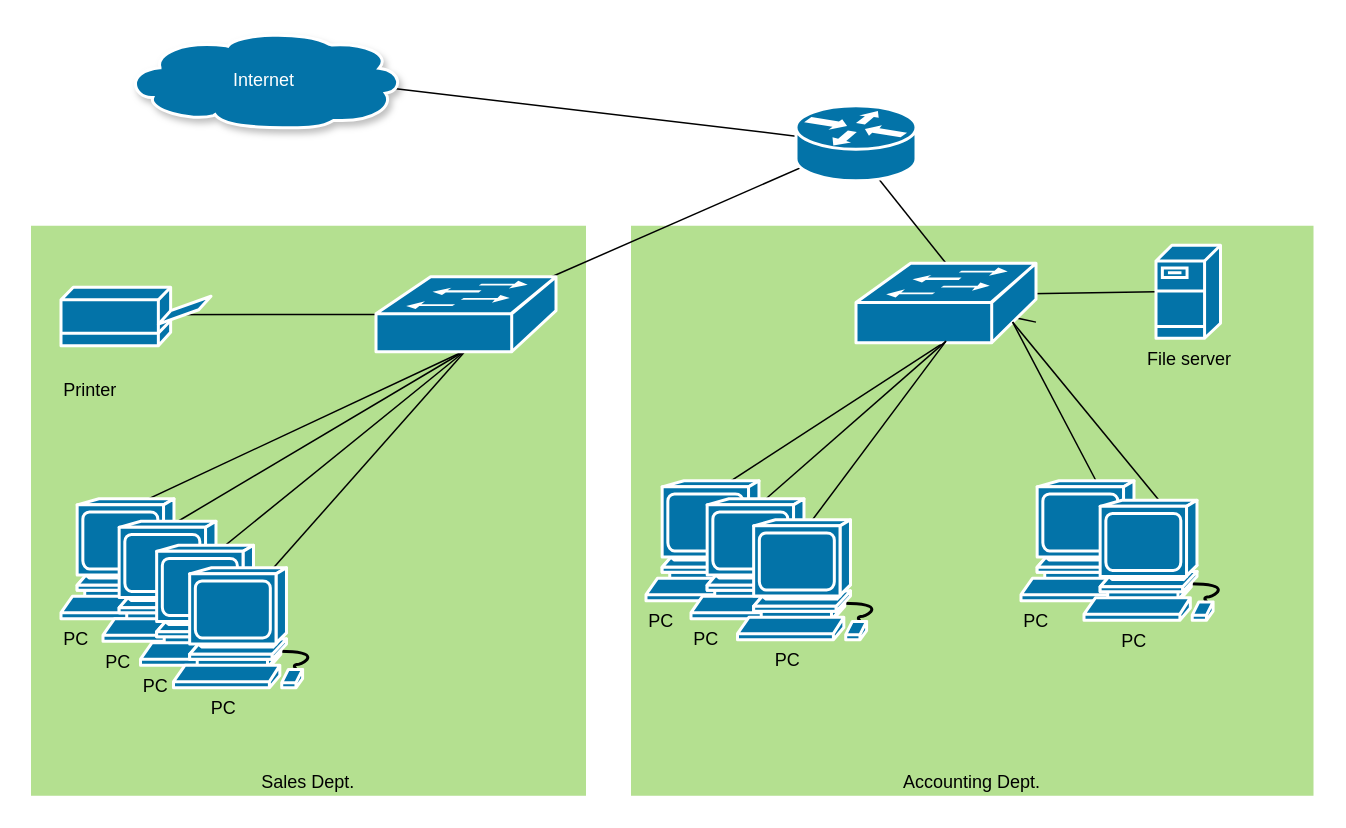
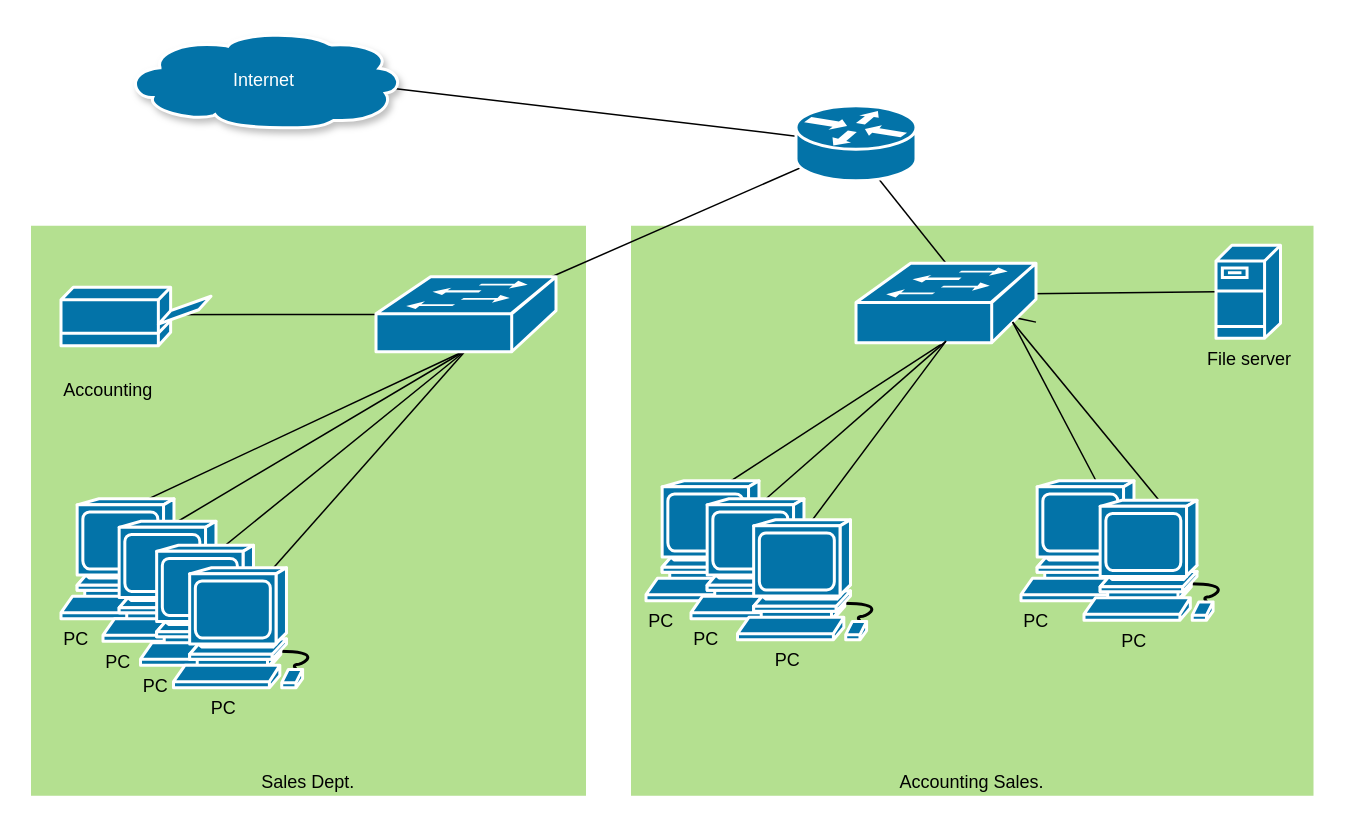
  <mxCell id="0" />
  <mxCell id="1" parent="0" />
- <mxCell id="2" value="Accounting Dept." style="whiteSpace=wrap;html=1;shadow=0;strokeColor=none;fillColor=#B4E090;imageAspect=0;verticalAlign=bottom;" parent="1" vertex="1"><mxGeometry x="420" y="150" width="455" height="380" as="geometry" /></mxCell>
+ <mxCell id="2" value="Accounting Sales." style="whiteSpace=wrap;html=1;shadow=0;strokeColor=none;fillColor=#B4E090;imageAspect=0;verticalAlign=bottom;" parent="1" vertex="1"><mxGeometry x="420" y="150" width="455" height="380" as="geometry" /></mxCell>
  <mxCell id="3" value="Sales Dept." style="whiteSpace=wrap;html=1;shadow=0;fillColor=#b4e090;strokeColor=none;align=center;verticalAlign=bottom;" parent="1" vertex="1"><mxGeometry x="20" y="150" width="370" height="380" as="geometry" /></mxCell>
  <mxCell id="4" value="" style="endArrow=none;html=1;exitX=0.914;exitY=0.574;exitDx=0;exitDy=0;exitPerimeter=0;" parent="1" source="5" target="9" edge="1"><mxGeometry width="50" height="50" relative="1" as="geometry"><mxPoint x="300.004" y="100.844" as="sourcePoint" /><mxPoint x="740" y="110" as="targetPoint" /><Array as="points" /></mxGeometry></mxCell>
  <mxCell id="5" value="Internet" style="shape=mxgraph.cisco.storage.cloud;html=1;pointerEvents=1;dashed=0;strokeColor=#ffffff;strokeWidth=2;verticalLabelPosition=middle;verticalAlign=middle;align=center;outlineConnect=0;labelPosition=center;fontColor=#FFFFFF;labelBorderColor=none;shadow=1;fillColor=#0373A8;" parent="1" vertex="1"><mxGeometry x="82" y="20" width="186" height="65" as="geometry" /></mxCell>
  <mxCell id="6" value="" style="endArrow=none;html=1;fontColor=#FFFFFF;entryX=0.455;entryY=0.535;entryDx=0;entryDy=0;entryPerimeter=0;" parent="1" target="9" edge="1" source="20"><mxGeometry width="50" height="50" relative="1" as="geometry"><mxPoint x="420" y="230" as="sourcePoint" /><mxPoint x="460" y="170" as="targetPoint" /></mxGeometry></mxCell>
  <mxCell id="7" value="" style="endArrow=none;html=1;strokeColor=#000000;fontColor=#FFFFFF;shadow=0;" parent="1" source="25" edge="1"><mxGeometry width="50" height="50" relative="1" as="geometry"><mxPoint x="560" y="190" as="sourcePoint" /><mxPoint x="670" y="210" as="targetPoint" /></mxGeometry></mxCell>
  <mxCell id="8" value="" style="endArrow=none;html=1;fontColor=#FFFFFF;shadow=0;entryX=0.5;entryY=0;entryDx=0;entryDy=0;entryPerimeter=0;exitX=0.407;exitY=0.41;exitDx=0;exitDy=0;exitPerimeter=0;" edge="1" parent="1" source="9" target="25"><mxGeometry width="50" height="50" relative="1" as="geometry"><mxPoint x="591.739" y="120" as="sourcePoint" /><mxPoint x="670" y="210" as="targetPoint" /></mxGeometry></mxCell>
  <mxCell id="9" value="" style="shape=mxgraph.cisco.routers.router;html=1;pointerEvents=1;strokeWidth=2;verticalLabelPosition=bottom;verticalAlign=top;align=center;outlineConnect=0;shadow=0;strokeColor=#FFFFFF;direction=east;fillColor=#0373A8;" parent="1" vertex="1"><mxGeometry x="530" y="70" width="80" height="50" as="geometry" /></mxCell>
  <mxCell id="10" value="" style="endArrow=none;html=1;exitX=0.3;exitY=0.472;exitDx=0;exitDy=0;exitPerimeter=0;" edge="1" parent="1" source="11" target="20"><mxGeometry width="50" height="50" relative="1" as="geometry"><mxPoint x="220" y="310" as="sourcePoint" /><mxPoint x="270" y="260" as="targetPoint" /></mxGeometry></mxCell>
- <mxCell id="11" value="Printer" style="shape=mxgraph.cisco.computers_and_peripherals.printer;html=1;pointerEvents=1;dashed=0;strokeColor=#ffffff;strokeWidth=2;verticalLabelPosition=bottom;verticalAlign=bottom;align=left;outlineConnect=0;shadow=0;fillColor=#0373A8;" parent="1" vertex="1"><mxGeometry x="40" y="191" width="100" height="39" as="geometry" /></mxCell>
+ <mxCell id="11" value="Accounting" style="shape=mxgraph.cisco.computers_and_peripherals.printer;html=1;pointerEvents=1;dashed=0;strokeColor=#ffffff;strokeWidth=2;verticalLabelPosition=bottom;verticalAlign=bottom;align=left;outlineConnect=0;shadow=0;fillColor=#0373A8;" parent="1" vertex="1"><mxGeometry x="40" y="191" width="100" height="39" as="geometry" /></mxCell>
  <mxCell id="12" value="" style="endArrow=none;html=1;entryX=0.2;entryY=0.225;entryDx=0;entryDy=0;entryPerimeter=0;exitX=0.5;exitY=0.98;exitDx=0;exitDy=0;exitPerimeter=0;" edge="1" parent="1" source="20" target="13"><mxGeometry width="50" height="50" relative="1" as="geometry"><mxPoint x="240" y="360" as="sourcePoint" /><mxPoint x="290" y="310" as="targetPoint" /></mxGeometry></mxCell>
  <mxCell id="13" value="PC" style="shape=mxgraph.cisco.computers_and_peripherals.workstation;html=1;pointerEvents=1;dashed=0;strokeColor=#ffffff;strokeWidth=2;verticalLabelPosition=bottom;verticalAlign=top;align=left;outlineConnect=0;shadow=0;fillColor=#0373A8;" parent="1" vertex="1"><mxGeometry x="40" y="332" width="100" height="80" as="geometry" /></mxCell>
  <mxCell id="14" value="" style="endArrow=none;html=1;entryX=0.5;entryY=0.98;entryDx=0;entryDy=0;entryPerimeter=0;exitX=0.5;exitY=0;exitDx=0;exitDy=0;exitPerimeter=0;" edge="1" parent="1" source="15" target="20"><mxGeometry width="50" height="50" relative="1" as="geometry"><mxPoint x="120" y="340" as="sourcePoint" /><mxPoint x="170" y="290" as="targetPoint" /></mxGeometry></mxCell>
  <mxCell id="15" value="PC" style="shape=mxgraph.cisco.computers_and_peripherals.workstation;html=1;pointerEvents=1;dashed=0;strokeColor=#ffffff;strokeWidth=2;verticalLabelPosition=bottom;verticalAlign=top;align=left;outlineConnect=0;shadow=0;fillColor=#0373A8;" vertex="1" parent="1"><mxGeometry x="68" y="347" width="100" height="80" as="geometry" /></mxCell>
  <mxCell id="16" value="" style="endArrow=none;html=1;entryX=0.5;entryY=0.98;entryDx=0;entryDy=0;entryPerimeter=0;exitX=0.456;exitY=0.111;exitDx=0;exitDy=0;exitPerimeter=0;" edge="1" parent="1" source="17" target="20"><mxGeometry width="50" height="50" relative="1" as="geometry"><mxPoint x="190" y="380" as="sourcePoint" /><mxPoint x="240" y="330" as="targetPoint" /></mxGeometry></mxCell>
  <mxCell id="17" value="PC" style="shape=mxgraph.cisco.computers_and_peripherals.workstation;html=1;pointerEvents=1;dashed=0;strokeColor=#ffffff;strokeWidth=2;verticalLabelPosition=bottom;verticalAlign=top;align=left;outlineConnect=0;shadow=0;fillColor=#0373A8;" vertex="1" parent="1"><mxGeometry x="93" y="363" width="100" height="80" as="geometry" /></mxCell>
  <mxCell id="18" value="" style="endArrow=none;html=1;entryX=0.5;entryY=0.98;entryDx=0;entryDy=0;entryPerimeter=0;exitX=0.571;exitY=0.136;exitDx=0;exitDy=0;exitPerimeter=0;" edge="1" parent="1" source="19" target="20"><mxGeometry width="50" height="50" relative="1" as="geometry"><mxPoint x="230" y="360" as="sourcePoint" /><mxPoint x="280" y="310" as="targetPoint" /></mxGeometry></mxCell>
  <mxCell id="19" value="&amp;nbsp; &amp;nbsp; &amp;nbsp; &amp;nbsp;PC" style="shape=mxgraph.cisco.computers_and_peripherals.workstation;html=1;pointerEvents=1;dashed=0;strokeColor=#ffffff;strokeWidth=2;verticalLabelPosition=bottom;verticalAlign=top;align=left;outlineConnect=0;shadow=0;fillColor=#0373A8;horizontal=1;labelPosition=center;" vertex="1" parent="1"><mxGeometry x="115" y="378" width="100" height="80" as="geometry" /></mxCell>
  <mxCell id="20" value="" style="shape=mxgraph.cisco.switches.workgroup_switch;html=1;pointerEvents=1;dashed=0;strokeColor=#ffffff;strokeWidth=2;verticalLabelPosition=bottom;verticalAlign=top;align=center;outlineConnect=0;shadow=0;fontColor=#FFFFFF;fillColor=#0373A8;" parent="1" vertex="1"><mxGeometry x="250" y="184" width="120" height="50" as="geometry" /></mxCell>
  <mxCell id="21" value="" style="endArrow=none;html=1;entryX=0;entryY=0.5;entryDx=0;entryDy=0;entryPerimeter=0;exitX=0.964;exitY=0.384;exitDx=0;exitDy=0;exitPerimeter=0;" edge="1" parent="1" source="25" target="22"><mxGeometry width="50" height="50" relative="1" as="geometry"><mxPoint x="670" y="280" as="sourcePoint" /><mxPoint x="720" y="230" as="targetPoint" /></mxGeometry></mxCell>
- <mxCell id="22" value="File server" style="shape=mxgraph.cisco.servers.fileserver;html=1;pointerEvents=1;dashed=0;strokeColor=#ffffff;strokeWidth=2;verticalLabelPosition=bottom;verticalAlign=top;align=center;outlineConnect=0;shadow=0;fillColor=#0373A8;fontColor=#00000;" parent="1" vertex="1"><mxGeometry x="770" y="163" width="43" height="62" as="geometry" /></mxCell>
+ <mxCell id="22" value="File server" style="shape=mxgraph.cisco.servers.fileserver;html=1;pointerEvents=1;dashed=0;strokeColor=#ffffff;strokeWidth=2;verticalLabelPosition=bottom;verticalAlign=top;align=center;outlineConnect=0;shadow=0;fillColor=#0373A8;fontColor=#00000;" parent="1" vertex="1"><mxGeometry x="810" y="163" width="43" height="62" as="geometry" /></mxCell>
  <mxCell id="23" value="" style="endArrow=none;html=1;fontColor=#00000;entryX=0.5;entryY=0.98;entryDx=0;entryDy=0;entryPerimeter=0;exitX=0.352;exitY=0.175;exitDx=0;exitDy=0;exitPerimeter=0;" edge="1" parent="1" source="24" target="25"><mxGeometry width="50" height="50" relative="1" as="geometry"><mxPoint x="500" y="300" as="sourcePoint" /><mxPoint x="550" y="250" as="targetPoint" /></mxGeometry></mxCell>
  <mxCell id="24" value="PC" style="shape=mxgraph.cisco.computers_and_peripherals.workstation;html=1;pointerEvents=1;dashed=0;strokeColor=#ffffff;strokeWidth=2;verticalLabelPosition=bottom;verticalAlign=top;align=left;outlineConnect=0;shadow=0;fillColor=#0373A8;horizontal=1;labelPosition=center;" vertex="1" parent="1"><mxGeometry x="430" y="320" width="100" height="80" as="geometry" /></mxCell>
  <mxCell id="25" value="" style="shape=mxgraph.cisco.switches.workgroup_switch;html=1;pointerEvents=1;dashed=0;strokeWidth=2;verticalLabelPosition=bottom;verticalAlign=top;align=center;outlineConnect=0;shadow=0;fontColor=#FFFFFF;fillColor=#0373A8;strokeColor=#ffff;" parent="1" vertex="1"><mxGeometry x="570" y="175" width="120" height="53" as="geometry" /></mxCell>
  <mxCell id="26" value="" style="endArrow=none;html=1;fontColor=#00000;entryX=0.5;entryY=0.98;entryDx=0;entryDy=0;entryPerimeter=0;exitX=0.5;exitY=0;exitDx=0;exitDy=0;exitPerimeter=0;" edge="1" parent="1" source="27" target="25"><mxGeometry width="50" height="50" relative="1" as="geometry"><mxPoint x="590" y="300" as="sourcePoint" /><mxPoint x="640" y="250" as="targetPoint" /></mxGeometry></mxCell>
  <mxCell id="27" value="PC" style="shape=mxgraph.cisco.computers_and_peripherals.workstation;html=1;pointerEvents=1;dashed=0;strokeColor=#ffffff;strokeWidth=2;verticalLabelPosition=bottom;verticalAlign=top;align=left;outlineConnect=0;shadow=0;fillColor=#0373A8;horizontal=1;labelPosition=center;" vertex="1" parent="1"><mxGeometry x="460" y="332" width="100" height="80" as="geometry" /></mxCell>
  <mxCell id="28" value="" style="endArrow=none;html=1;fontColor=#00000;entryX=0.5;entryY=0.98;entryDx=0;entryDy=0;entryPerimeter=0;exitX=0.5;exitY=0;exitDx=0;exitDy=0;exitPerimeter=0;" edge="1" parent="1" source="29" target="25"><mxGeometry width="50" height="50" relative="1" as="geometry"><mxPoint x="590" y="300" as="sourcePoint" /><mxPoint x="640" y="250" as="targetPoint" /></mxGeometry></mxCell>
  <mxCell id="29" value="&amp;nbsp; &amp;nbsp; &amp;nbsp; &amp;nbsp;PC" style="shape=mxgraph.cisco.computers_and_peripherals.workstation;html=1;pointerEvents=1;dashed=0;strokeColor=#ffffff;strokeWidth=2;verticalLabelPosition=bottom;verticalAlign=top;align=left;outlineConnect=0;shadow=0;fillColor=#0373A8;horizontal=1;labelPosition=center;" vertex="1" parent="1"><mxGeometry x="491" y="346" width="100" height="80" as="geometry" /></mxCell>
  <mxCell id="30" value="" style="endArrow=none;html=1;fontColor=#00000;entryX=0.87;entryY=0.74;entryDx=0;entryDy=0;entryPerimeter=0;exitX=0.5;exitY=0;exitDx=0;exitDy=0;exitPerimeter=0;" edge="1" parent="1" source="31" target="25"><mxGeometry width="50" height="50" relative="1" as="geometry"><mxPoint x="590" y="300" as="sourcePoint" /><mxPoint x="640" y="250" as="targetPoint" /></mxGeometry></mxCell>
  <mxCell id="31" value="PC" style="shape=mxgraph.cisco.computers_and_peripherals.workstation;html=1;pointerEvents=1;dashed=0;strokeColor=#ffffff;strokeWidth=2;verticalLabelPosition=bottom;verticalAlign=top;align=left;outlineConnect=0;shadow=0;fillColor=#0373A8;horizontal=1;labelPosition=center;" vertex="1" parent="1"><mxGeometry x="680" y="320" width="100" height="80" as="geometry" /></mxCell>
  <mxCell id="32" value="" style="endArrow=none;html=1;fontColor=#00000;entryX=0.87;entryY=0.74;entryDx=0;entryDy=0;entryPerimeter=0;exitX=0.5;exitY=0;exitDx=0;exitDy=0;exitPerimeter=0;" edge="1" parent="1" source="33" target="25"><mxGeometry width="50" height="50" relative="1" as="geometry"><mxPoint x="620" y="360" as="sourcePoint" /><mxPoint x="670" y="310" as="targetPoint" /></mxGeometry></mxCell>
  <mxCell id="33" value="&amp;nbsp; &amp;nbsp; &amp;nbsp; &amp;nbsp;PC" style="shape=mxgraph.cisco.computers_and_peripherals.workstation;html=1;pointerEvents=1;dashed=0;strokeColor=#ffffff;strokeWidth=2;verticalLabelPosition=bottom;verticalAlign=top;align=left;outlineConnect=0;shadow=0;fillColor=#0373A8;horizontal=1;labelPosition=center;" vertex="1" parent="1"><mxGeometry x="722" y="333" width="100" height="80" as="geometry" /></mxCell>
